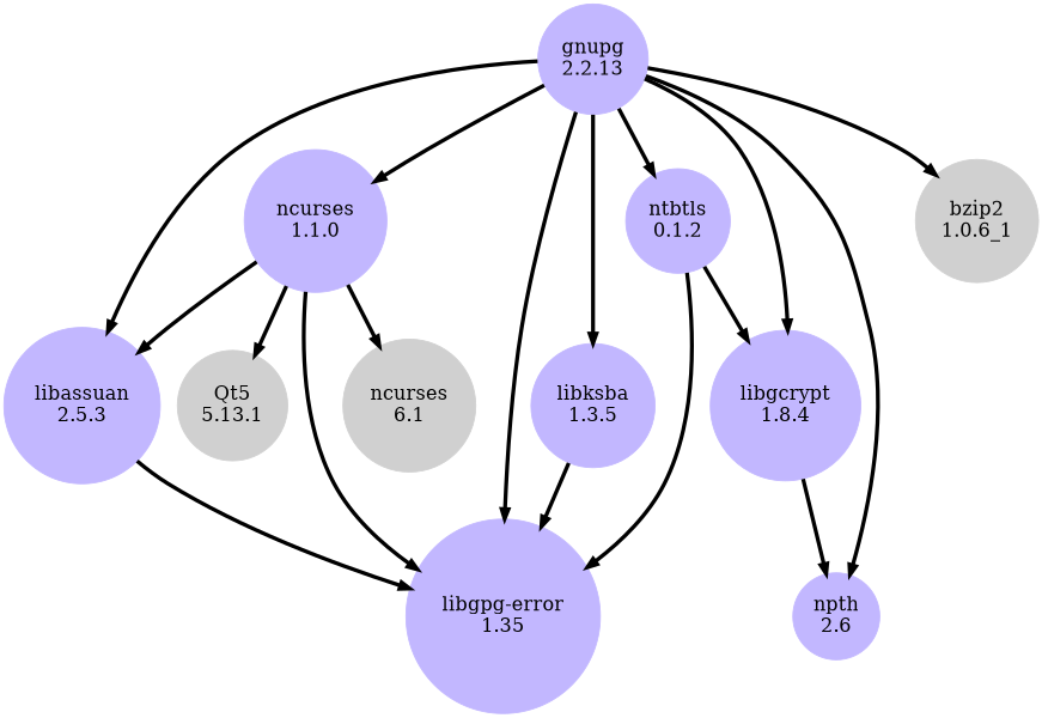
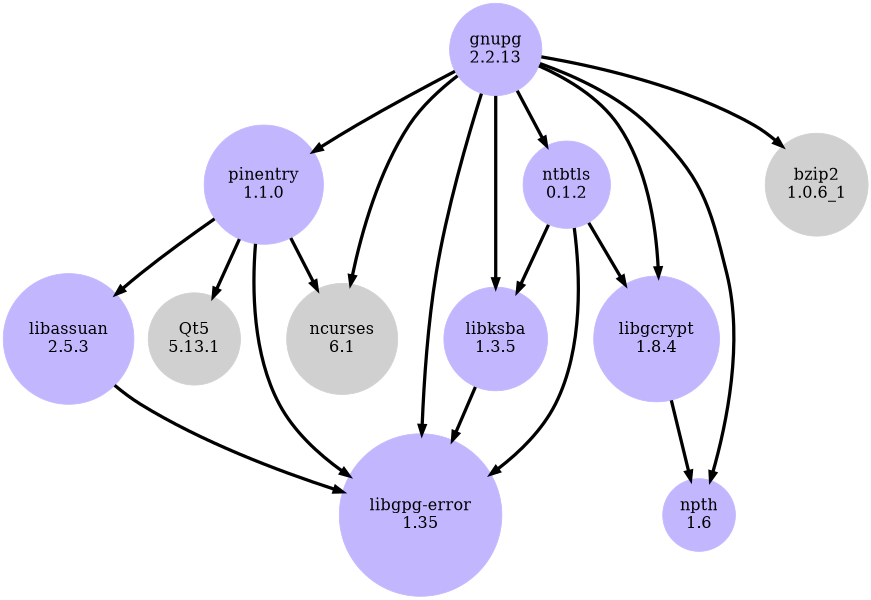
  digraph {
    node [color="#c2b7ff" fontsize=20 shape=circle style=filled]
    edge [arrowhead=normal dir=forward penwidth=4.0]
    n1 [label="libgpg-error\n1.35"]
    n2 [label="libassuan\n2.5.3"]
    n3 [label="libgcrypt\n1.8.4"]
-   n4 [label="npth\n2.6"]
+   n4 [label="npth\n1.6"]
    n5 [label="ntbtls\n0.1.2"]
    n6 [label="libksba\n1.3.5"]
-   n7 [label="ncurses\n1.1.0"]
+   n7 [label="pinentry\n1.1.0"]
    n8 [color="#d0d0d0" label="Qt5\n5.13.1"]
    n9 [color="#d0d0d0" label="ncurses\n6.1"]
    n10 [label="gnupg\n2.2.13"]
    n11 [color="#d0d0d0" label="bzip2\n1.0.6_1"]
    n2 -> n1
    n3 -> n4
    n5 -> n1
    n5 -> n3
+   n5 -> n6
    n6 -> n1
    n7 -> n1
    n7 -> n2
    n7 -> n8
    n7 -> n9
    n10 -> n1
-   n10 -> n2
+   n10 -> n9
    n10 -> n3
    n10 -> n4
    n10 -> n5
    n10 -> n6
    n10 -> n7
    n10 -> n11
  }
